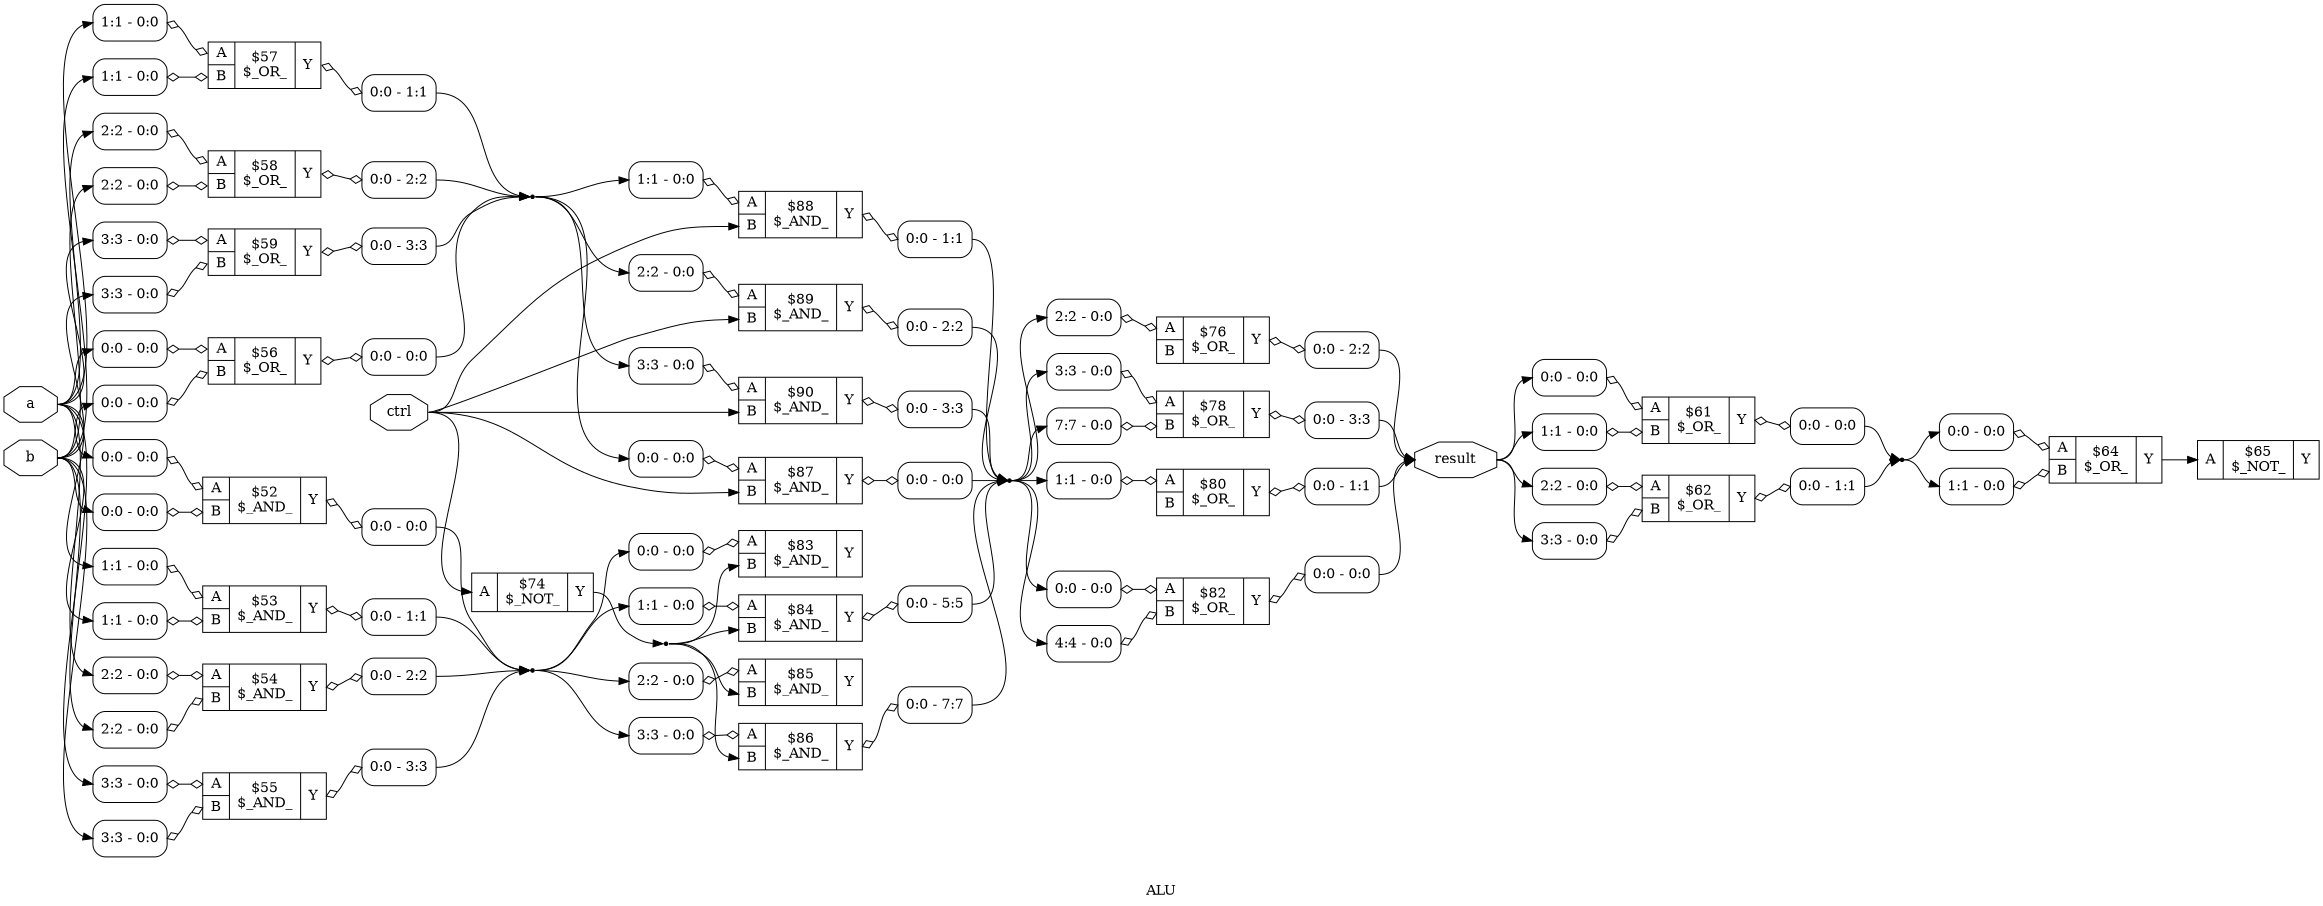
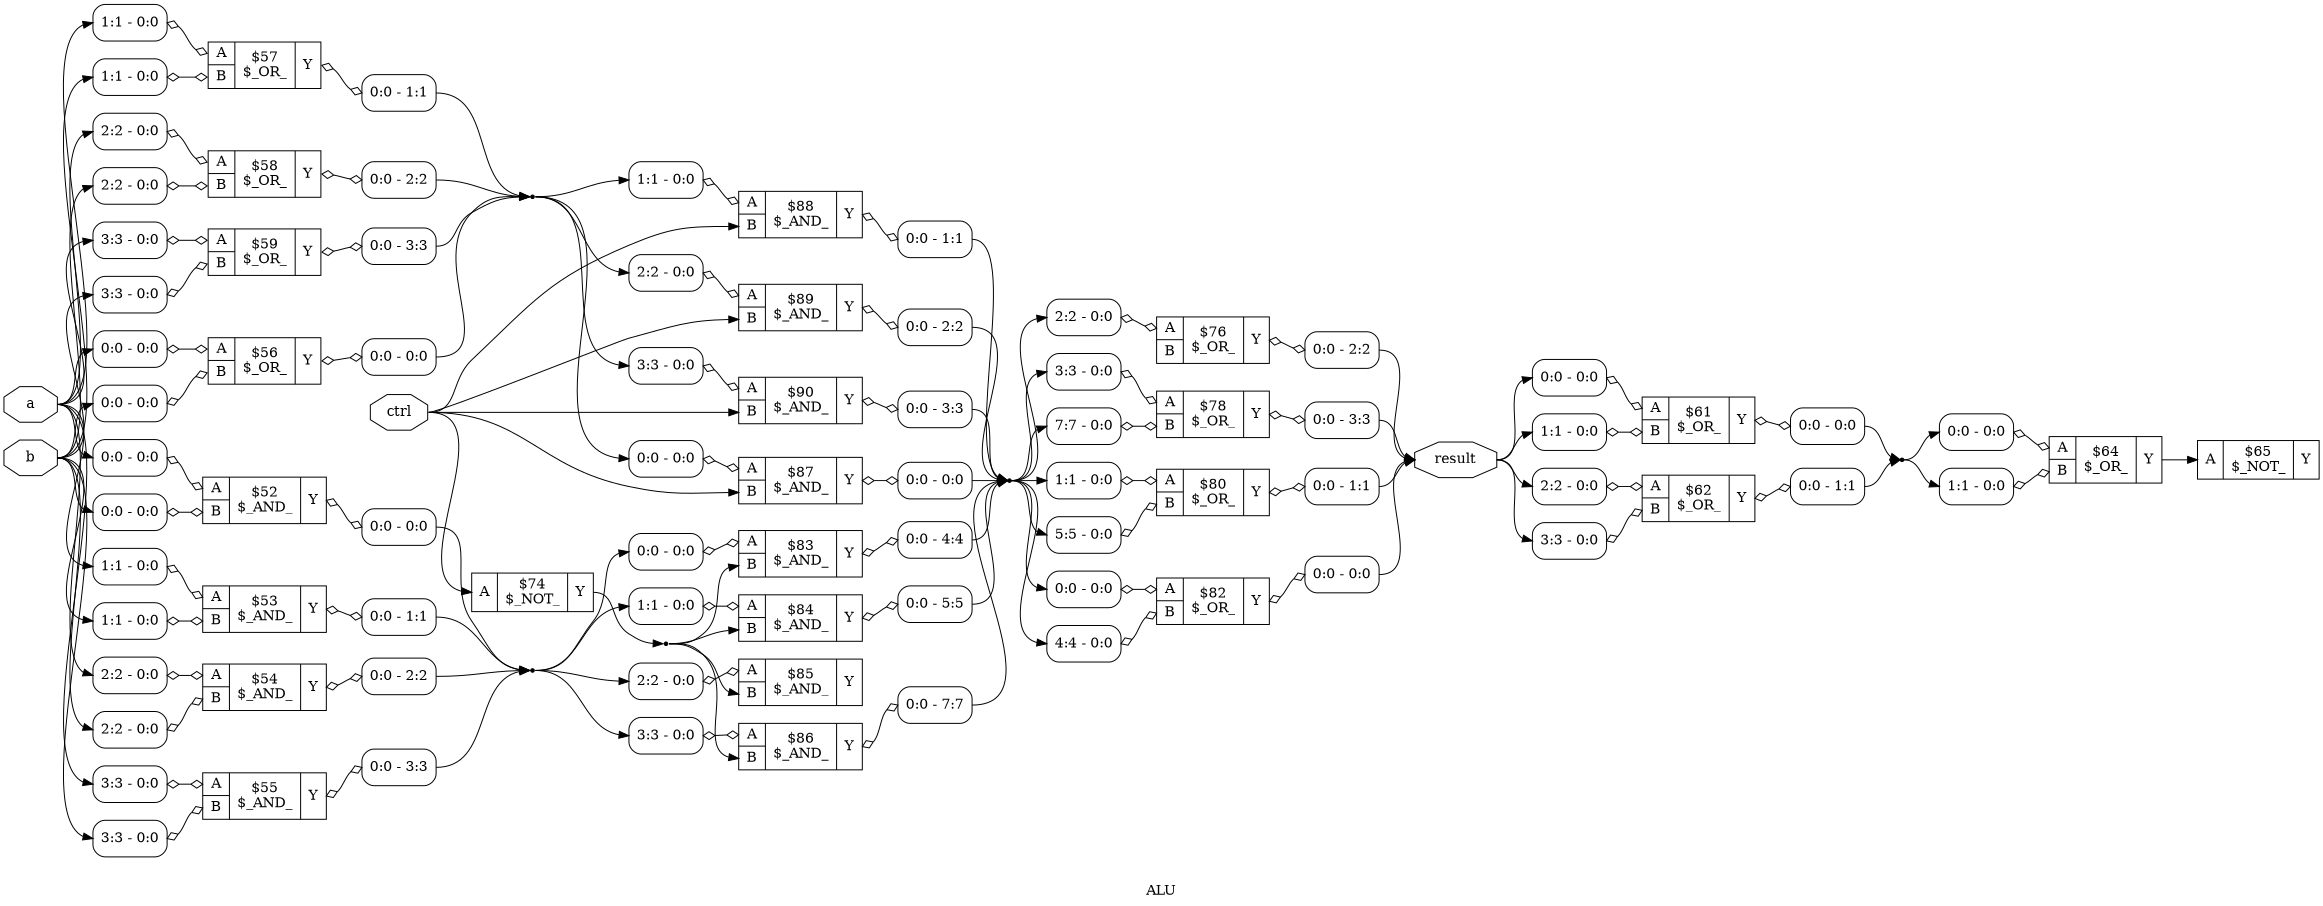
  digraph {
    label=ALU
    rankdir=LR
    remincross=true
    node [shape=record style=rounded]
    edge [color=black headport=w tailport=e]
    n7 [color=black fontcolor=black label=a shape=octagon style=""]
    x20 [label="<s0> 0:0 - 0:0 "]
    x23 [label="<s0> 1:1 - 0:0 "]
    x26 [label="<s0> 2:2 - 0:0 "]
    x29 [label="<s0> 3:3 - 0:0 "]
    x32 [label="<s0> 0:0 - 0:0 "]
    x35 [label="<s0> 1:1 - 0:0 "]
    x38 [label="<s0> 2:2 - 0:0 "]
    x41 [label="<s0> 3:3 - 0:0 "]
    c24 [label="{{<p12> A|<p13> B}|$52\n$_AND_|{<p14> Y}}" style=""]
    c25 [label="{{<p12> A|<p13> B}|$53\n$_AND_|{<p14> Y}}" style=""]
    c26 [label="{{<p12> A|<p13> B}|$54\n$_AND_|{<p14> Y}}" style=""]
    c27 [label="{{<p12> A|<p13> B}|$55\n$_AND_|{<p14> Y}}" style=""]
    c28 [label="{{<p12> A|<p13> B}|$56\n$_OR_|{<p14> Y}}" style=""]
    c29 [label="{{<p12> A|<p13> B}|$57\n$_OR_|{<p14> Y}}" style=""]
    c30 [label="{{<p12> A|<p13> B}|$58\n$_OR_|{<p14> Y}}" style=""]
    c31 [label="{{<p12> A|<p13> B}|$59\n$_OR_|{<p14> Y}}" style=""]
    n8 [color=black fontcolor=black label=b shape=octagon style=""]
    x21 [label="<s0> 0:0 - 0:0 "]
    x24 [label="<s0> 1:1 - 0:0 "]
    x27 [label="<s0> 2:2 - 0:0 "]
    x30 [label="<s0> 3:3 - 0:0 "]
    x33 [label="<s0> 0:0 - 0:0 "]
    x36 [label="<s0> 1:1 - 0:0 "]
    x39 [label="<s0> 2:2 - 0:0 "]
    x42 [label="<s0> 3:3 - 0:0 "]
    n9 [color=black fontcolor=black label=ctrl shape=octagon style=""]
    c23 [label="{{<p12> A}|$74\n$_NOT_|{<p14> Y}}" style=""]
    c36 [label="{{<p12> A|<p13> B}|$87\n$_AND_|{<p14> Y}}" style=""]
    c37 [label="{{<p12> A|<p13> B}|$88\n$_AND_|{<p14> Y}}" style=""]
    c38 [label="{{<p12> A|<p13> B}|$89\n$_AND_|{<p14> Y}}" style=""]
    c39 [label="{{<p12> A|<p13> B}|$90\n$_AND_|{<p14> Y}}" style=""]
    n6 [shape=point style=""]
    x53 [label="<s0> 0:0 - 0:0 "]
    x55 [label="<s0> 0:0 - 1:1 "]
    x57 [label="<s0> 0:0 - 2:2 "]
    x59 [label="<s0> 0:0 - 3:3 "]
    n10 [color=black fontcolor=black label=result shape=octagon style=""]
    x12 [label="<s0> 0:0 - 0:0 "]
    x13 [label="<s0> 1:1 - 0:0 "]
    x15 [label="<s0> 2:2 - 0:0 "]
    x16 [label="<s0> 3:3 - 0:0 "]
    c19 [label="{{<p12> A|<p13> B}|$61\n$_OR_|{<p14> Y}}" style=""]
    c20 [label="{{<p12> A|<p13> B}|$62\n$_OR_|{<p14> Y}}" style=""]
    c15 [label="{{<p12> A|<p13> B}|$76\n$_OR_|{<p14> Y}}" style=""]
    x2 [label="<s0> 0:0 - 2:2 "]
    x0 [label="<s0> 2:2 - 0:0 "]
    c16 [label="{{<p12> A|<p13> B}|$78\n$_OR_|{<p14> Y}}" style=""]
    x5 [label="<s0> 0:0 - 3:3 "]
    x3 [label="<s0> 3:3 - 0:0 "]
    x4 [label="<s0> 7:7 - 0:0 "]
    c17 [label="{{<p12> A|<p13> B}|$80\n$_OR_|{<p14> Y}}" style=""]
    x8 [label="<s0> 0:0 - 1:1 "]
    x6 [label="<s0> 1:1 - 0:0 "]
+   x7 [label="<s0> 5:5 - 0:0 "]
    c18 [label="{{<p12> A|<p13> B}|$82\n$_OR_|{<p14> Y}}" style=""]
    x11 [label="<s0> 0:0 - 0:0 "]
    x9 [label="<s0> 0:0 - 0:0 "]
    x10 [label="<s0> 4:4 - 0:0 "]
    x14 [label="<s0> 0:0 - 0:0 "]
    n2 [shape=point style=""]
    x18 [label="<s0> 0:0 - 0:0 "]
    x19 [label="<s0> 1:1 - 0:0 "]
    x17 [label="<s0> 0:0 - 1:1 "]
    c21 [label="{{<p12> A|<p13> B}|$64\n$_OR_|{<p14> Y}}" style=""]
    c22 [label="{{<p12> A}|$65\n$_NOT_|{<p14> Y}}" style=""]
    c32 [label="{{<p12> A|<p13> B}|$83\n$_AND_|{<p14> Y}}" style=""]
    c33 [label="{{<p12> A|<p13> B}|$84\n$_AND_|{<p14> Y}}" style=""]
    c34 [label="{{<p12> A|<p13> B}|$85\n$_AND_|{<p14> Y}}" style=""]
    c35 [label="{{<p12> A|<p13> B}|$86\n$_AND_|{<p14> Y}}" style=""]
    x22 [label="<s0> 0:0 - 0:0 "]
    n1 [shape=point style=""]
    x44 [label="<s0> 0:0 - 0:0 "]
    x46 [label="<s0> 1:1 - 0:0 "]
    x48 [label="<s0> 2:2 - 0:0 "]
    x50 [label="<s0> 3:3 - 0:0 "]
    x25 [label="<s0> 0:0 - 1:1 "]
    x28 [label="<s0> 0:0 - 2:2 "]
    x31 [label="<s0> 0:0 - 3:3 "]
    x34 [label="<s0> 0:0 - 0:0 "]
    n4 [shape=point style=""]
    x52 [label="<s0> 0:0 - 0:0 "]
    x54 [label="<s0> 1:1 - 0:0 "]
    x56 [label="<s0> 2:2 - 0:0 "]
    x58 [label="<s0> 3:3 - 0:0 "]
    x37 [label="<s0> 0:0 - 1:1 "]
    x40 [label="<s0> 0:0 - 2:2 "]
    x43 [label="<s0> 0:0 - 3:3 "]
+   x45 [label="<s0> 0:0 - 4:4 "]
    n5 [shape=point style=""]
    x47 [label="<s0> 0:0 - 5:5 "]
    x51 [label="<s0> 0:0 - 7:7 "]
    n7 -> x20 [headport="s0:w"]
    n7 -> x23 [headport="s0:w"]
    n7 -> x26 [headport="s0:w"]
    n7 -> x29 [headport="s0:w"]
    n7 -> x32 [headport="s0:w"]
    n7 -> x35 [headport="s0:w"]
    n7 -> x38 [headport="s0:w"]
    n7 -> x41 [headport="s0:w"]
    x20 -> c24 [arrowhead=odiamond arrowtail=odiamond dir=both headport="p12:w"]
    x23 -> c25 [arrowhead=odiamond arrowtail=odiamond dir=both headport="p12:w"]
    x26 -> c26 [arrowhead=odiamond arrowtail=odiamond dir=both headport="p12:w"]
    x29 -> c27 [arrowhead=odiamond arrowtail=odiamond dir=both headport="p12:w"]
    x32 -> c28 [arrowhead=odiamond arrowtail=odiamond dir=both headport="p12:w"]
    x35 -> c29 [arrowhead=odiamond arrowtail=odiamond dir=both headport="p12:w"]
    x38 -> c30 [arrowhead=odiamond arrowtail=odiamond dir=both headport="p12:w"]
    x41 -> c31 [arrowhead=odiamond arrowtail=odiamond dir=both headport="p12:w"]
    c24 -> x22 [arrowhead=odiamond arrowtail=odiamond dir=both tailport="p14:e"]
    c25 -> x25 [arrowhead=odiamond arrowtail=odiamond dir=both tailport="p14:e"]
    c26 -> x28 [arrowhead=odiamond arrowtail=odiamond dir=both tailport="p14:e"]
    c27 -> x31 [arrowhead=odiamond arrowtail=odiamond dir=both tailport="p14:e"]
    c28 -> x34 [arrowhead=odiamond arrowtail=odiamond dir=both tailport="p14:e"]
    c29 -> x37 [arrowhead=odiamond arrowtail=odiamond dir=both tailport="p14:e"]
    c30 -> x40 [arrowhead=odiamond arrowtail=odiamond dir=both tailport="p14:e"]
    c31 -> x43 [arrowhead=odiamond arrowtail=odiamond dir=both tailport="p14:e"]
    n8 -> x21 [headport="s0:w"]
    n8 -> x24 [headport="s0:w"]
    n8 -> x27 [headport="s0:w"]
    n8 -> x30 [headport="s0:w"]
    n8 -> x33 [headport="s0:w"]
    n8 -> x36 [headport="s0:w"]
    n8 -> x39 [headport="s0:w"]
    n8 -> x42 [headport="s0:w"]
    x21 -> c24 [arrowhead=odiamond arrowtail=odiamond dir=both headport="p13:w"]
    x24 -> c25 [arrowhead=odiamond arrowtail=odiamond dir=both headport="p13:w"]
    x27 -> c26 [arrowhead=odiamond arrowtail=odiamond dir=both headport="p13:w"]
    x30 -> c27 [arrowhead=odiamond arrowtail=odiamond dir=both headport="p13:w"]
    x33 -> c28 [arrowhead=odiamond arrowtail=odiamond dir=both headport="p13:w"]
    x36 -> c29 [arrowhead=odiamond arrowtail=odiamond dir=both headport="p13:w"]
    x39 -> c30 [arrowhead=odiamond arrowtail=odiamond dir=both headport="p13:w"]
    x42 -> c31 [arrowhead=odiamond arrowtail=odiamond dir=both headport="p13:w"]
    n9 -> c23 [headport="p12:w"]
    n9 -> c36 [headport="p13:w"]
    n9 -> c37 [headport="p13:w"]
    n9 -> c38 [headport="p13:w"]
    n9 -> c39 [headport="p13:w"]
    c23 -> n6 [tailport="p14:e"]
    c36 -> x53 [arrowhead=odiamond arrowtail=odiamond dir=both tailport="p14:e"]
    c37 -> x55 [arrowhead=odiamond arrowtail=odiamond dir=both tailport="p14:e"]
    c38 -> x57 [arrowhead=odiamond arrowtail=odiamond dir=both tailport="p14:e"]
    c39 -> x59 [arrowhead=odiamond arrowtail=odiamond dir=both tailport="p14:e"]
    n6 -> c32 [headport="p13:w"]
    n6 -> c33 [headport="p13:w"]
    n6 -> c34 [headport="p13:w"]
    n6 -> c35 [headport="p13:w"]
    x53 -> n5 [tailport="s0:e"]
    x55 -> n5 [tailport="s0:e"]
    x57 -> n5 [tailport="s0:e"]
    x59 -> n5 [tailport="s0:e"]
    n10 -> x12 [headport="s0:w"]
    n10 -> x13 [headport="s0:w"]
    n10 -> x15 [headport="s0:w"]
    n10 -> x16 [headport="s0:w"]
    x12 -> c19 [arrowhead=odiamond arrowtail=odiamond dir=both headport="p12:w"]
    x13 -> c19 [arrowhead=odiamond arrowtail=odiamond dir=both headport="p13:w"]
    x15 -> c20 [arrowhead=odiamond arrowtail=odiamond dir=both headport="p12:w"]
    x16 -> c20 [arrowhead=odiamond arrowtail=odiamond dir=both headport="p13:w"]
    c19 -> x14 [arrowhead=odiamond arrowtail=odiamond dir=both tailport="p14:e"]
    c20 -> x17 [arrowhead=odiamond arrowtail=odiamond dir=both tailport="p14:e"]
    c15 -> x2 [arrowhead=odiamond arrowtail=odiamond dir=both tailport="p14:e"]
    x2 -> n10 [tailport="s0:e"]
    x0 -> c15 [arrowhead=odiamond arrowtail=odiamond dir=both headport="p12:w"]
    c16 -> x5 [arrowhead=odiamond arrowtail=odiamond dir=both tailport="p14:e"]
    x5 -> n10 [tailport="s0:e"]
    x3 -> c16 [arrowhead=odiamond arrowtail=odiamond dir=both headport="p12:w"]
    x4 -> c16 [arrowhead=odiamond arrowtail=odiamond dir=both headport="p13:w"]
    c17 -> x8 [arrowhead=odiamond arrowtail=odiamond dir=both tailport="p14:e"]
    x8 -> n10 [tailport="s0:e"]
    x6 -> c17 [arrowhead=odiamond arrowtail=odiamond dir=both headport="p12:w"]
+   x7 -> c17 [arrowhead=odiamond arrowtail=odiamond dir=both headport="p13:w"]
    c18 -> x11 [arrowhead=odiamond arrowtail=odiamond dir=both tailport="p14:e"]
    x11 -> n10 [tailport="s0:e"]
    x9 -> c18 [arrowhead=odiamond arrowtail=odiamond dir=both headport="p12:w"]
    x10 -> c18 [arrowhead=odiamond arrowtail=odiamond dir=both headport="p13:w"]
    x14 -> n2 [tailport="s0:e"]
    n2 -> x18 [headport="s0:w"]
    n2 -> x19 [headport="s0:w"]
    x18 -> c21 [arrowhead=odiamond arrowtail=odiamond dir=both headport="p12:w"]
    x19 -> c21 [arrowhead=odiamond arrowtail=odiamond dir=both headport="p13:w"]
    x17 -> n2 [tailport="s0:e"]
    c21 -> c22 [headport="p12:w" tailport="p14:e"]
+   c32 -> x45 [arrowhead=odiamond arrowtail=odiamond dir=both tailport="p14:e"]
    c33 -> x47 [arrowhead=odiamond arrowtail=odiamond dir=both tailport="p14:e"]
    c35 -> x51 [arrowhead=odiamond arrowtail=odiamond dir=both tailport="p14:e"]
    x22 -> n1 [tailport="s0:e"]
    n1 -> x44 [headport="s0:w"]
    n1 -> x46 [headport="s0:w"]
    n1 -> x48 [headport="s0:w"]
    n1 -> x50 [headport="s0:w"]
    x44 -> c32 [arrowhead=odiamond arrowtail=odiamond dir=both headport="p12:w"]
    x46 -> c33 [arrowhead=odiamond arrowtail=odiamond dir=both headport="p12:w"]
    x48 -> c34 [arrowhead=odiamond arrowtail=odiamond dir=both headport="p12:w"]
    x50 -> c35 [arrowhead=odiamond arrowtail=odiamond dir=both headport="p12:w"]
    x25 -> n1 [tailport="s0:e"]
    x28 -> n1 [tailport="s0:e"]
    x31 -> n1 [tailport="s0:e"]
    x34 -> n4 [tailport="s0:e"]
    n4 -> x52 [headport="s0:w"]
    n4 -> x54 [headport="s0:w"]
    n4 -> x56 [headport="s0:w"]
    n4 -> x58 [headport="s0:w"]
    x52 -> c36 [arrowhead=odiamond arrowtail=odiamond dir=both headport="p12:w"]
    x54 -> c37 [arrowhead=odiamond arrowtail=odiamond dir=both headport="p12:w"]
    x56 -> c38 [arrowhead=odiamond arrowtail=odiamond dir=both headport="p12:w"]
    x58 -> c39 [arrowhead=odiamond arrowtail=odiamond dir=both headport="p12:w"]
    x37 -> n4 [tailport="s0:e"]
    x40 -> n4 [tailport="s0:e"]
    x43 -> n4 [tailport="s0:e"]
+   x45 -> n5 [tailport="s0:e"]
    n5 -> x0 [headport="s0:w"]
    n5 -> x3 [headport="s0:w"]
    n5 -> x4 [headport="s0:w"]
    n5 -> x6 [headport="s0:w"]
+   n5 -> x7 [headport="s0:w"]
    n5 -> x9 [headport="s0:w"]
    n5 -> x10 [headport="s0:w"]
    x47 -> n5 [tailport="s0:e"]
    x51 -> n5 [tailport="s0:e"]
  }
